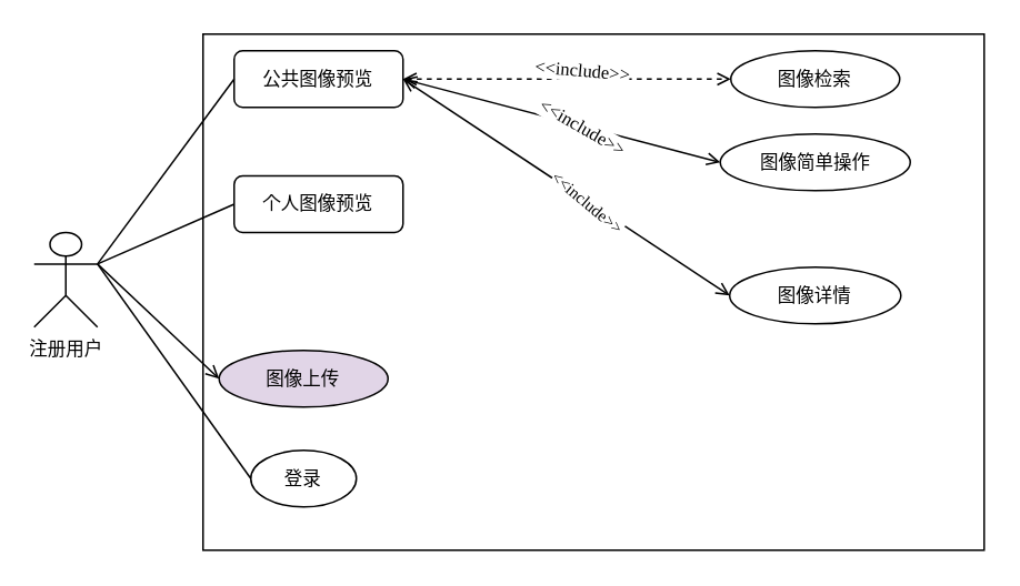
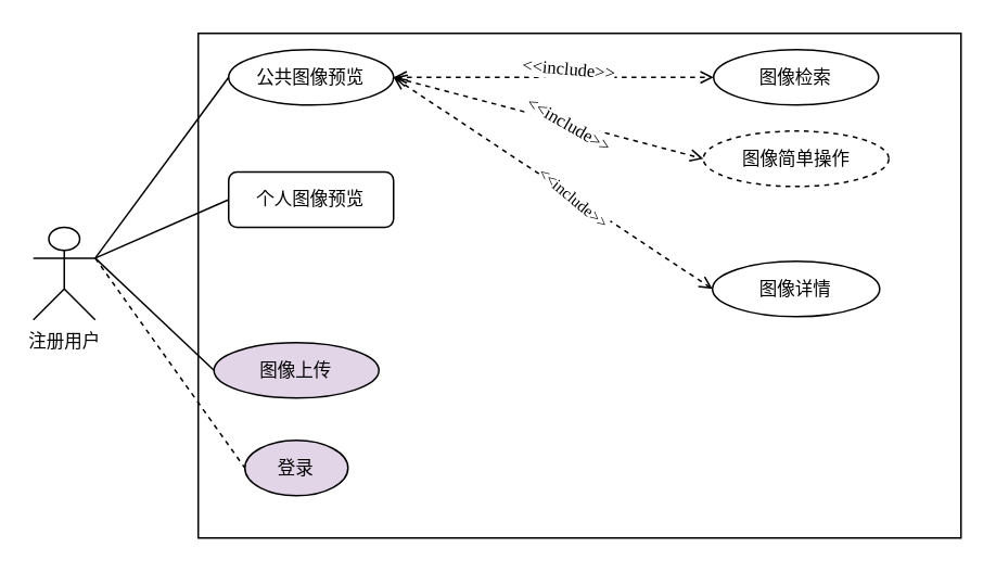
  <mxCell id="0" />
  <mxCell id="1" parent="0" />
  <mxCell id="2" style="rounded=0;orthogonalLoop=1;jettySize=auto;html=1;exitX=1;exitY=0.333;exitDx=0;exitDy=0;exitPerimeter=0;entryX=0;entryY=0.5;entryDx=0;entryDy=0;startArrow=none;startFill=0;endArrow=none;endFill=0;" edge="1" parent="1" source="4" target="19"><mxGeometry relative="1" as="geometry" /></mxCell>
- <mxCell id="3" style="rounded=0;orthogonalLoop=1;jettySize=auto;html=1;exitX=1;exitY=0.333;exitDx=0;exitDy=0;exitPerimeter=0;entryX=0;entryY=0.5;entryDx=0;entryDy=0;endArrow=open;endFill=0;" edge="1" parent="1" source="4" target="20"><mxGeometry relative="1" as="geometry" /></mxCell>
+ <mxCell id="3" style="rounded=0;orthogonalLoop=1;jettySize=auto;html=1;exitX=1;exitY=0.333;exitDx=0;exitDy=0;exitPerimeter=0;entryX=0;entryY=0.5;entryDx=0;entryDy=0;endArrow=none;endFill=0;" edge="1" parent="1" source="4" target="20"><mxGeometry relative="1" as="geometry" /></mxCell>
  <mxCell id="4" value="注册用户" style="shape=umlActor;verticalLabelPosition=bottom;verticalAlign=top;html=1;fontSize=11;fontFamily=宋体;" vertex="1" parent="1"><mxGeometry x="20" y="139.188" width="38" height="56.757" as="geometry" /></mxCell>
  <mxCell id="5" value="" style="html=1;whiteSpace=wrap;fillColor=none;fontSize=11;" vertex="1" parent="1"><mxGeometry x="121.33" y="20" width="468.67" height="310" as="geometry" /></mxCell>
- <mxCell id="6" value="公共图像预览" style="whiteSpace=wrap;html=1;fontSize=11;fontFamily=宋体;rounded=1;" vertex="1" parent="1"><mxGeometry x="139.997" y="29.996" width="101.333" height="34.054" as="geometry" /></mxCell>
+ <mxCell id="6" value="公共图像预览" style="ellipse;whiteSpace=wrap;html=1;fontSize=11;fontFamily=宋体;" vertex="1" parent="1"><mxGeometry x="139.997" y="29.996" width="101.333" height="34.054" as="geometry" /></mxCell>
  <mxCell id="7" value="" style="endArrow=none;html=1;rounded=0;exitX=1;exitY=0.333;exitDx=0;exitDy=0;exitPerimeter=0;entryX=0;entryY=0.5;entryDx=0;entryDy=0;endFill=0;fontSize=11;" edge="1" parent="1" source="4" target="6"><mxGeometry width="50" height="50" relative="1" as="geometry"><mxPoint x="146.667" y="48.378" as="sourcePoint" /><mxPoint x="210" y="-8.378" as="targetPoint" /></mxGeometry></mxCell>
- <mxCell id="8" value="登录" style="ellipse;whiteSpace=wrap;html=1;fontSize=11;fontFamily=宋体;" vertex="1" parent="1"><mxGeometry x="149.997" y="269.999" width="63.333" height="34.054" as="geometry" /></mxCell>
- <mxCell id="9" value="" style="endArrow=none;html=1;rounded=0;entryX=0;entryY=0.5;entryDx=0;entryDy=0;endFill=0;exitX=1;exitY=0.333;exitDx=0;exitDy=0;exitPerimeter=0;fontSize=11;" edge="1" parent="1" source="4" target="8"><mxGeometry width="50" height="50" relative="1" as="geometry"><mxPoint x="134" y="71.081" as="sourcePoint" /><mxPoint x="325.267" y="201.622" as="targetPoint" /></mxGeometry></mxCell>
+ <mxCell id="8" value="登录" style="ellipse;whiteSpace=wrap;html=1;fontSize=11;fontFamily=宋体;fillColor=#e1d5e7;" vertex="1" parent="1"><mxGeometry x="149.997" y="269.999" width="63.333" height="34.054" as="geometry" /></mxCell>
+ <mxCell id="9" value="" style="endArrow=none;html=1;rounded=0;entryX=0;entryY=0.5;entryDx=0;entryDy=0;endFill=0;exitX=1;exitY=0.333;exitDx=0;exitDy=0;exitPerimeter=0;fontSize=11;dashed=1;" edge="1" parent="1" source="4" target="8"><mxGeometry width="50" height="50" relative="1" as="geometry"><mxPoint x="134" y="71.081" as="sourcePoint" /><mxPoint x="325.267" y="201.622" as="targetPoint" /></mxGeometry></mxCell>
  <mxCell id="10" value="图像详情" style="ellipse;whiteSpace=wrap;html=1;fontSize=11;fontFamily=宋体;" vertex="1" parent="1"><mxGeometry x="437.289" y="160" width="102.757" height="34.05" as="geometry" /></mxCell>
- <mxCell id="11" style="rounded=0;orthogonalLoop=1;jettySize=auto;html=1;exitX=1;exitY=0.5;exitDx=0;exitDy=0;entryX=0;entryY=0.5;entryDx=0;entryDy=0;dashed=0;startArrow=open;startFill=0;endArrow=open;endFill=0;" edge="1" parent="1" source="6" target="10"><mxGeometry relative="1" as="geometry" /></mxCell>
+ <mxCell id="11" style="rounded=0;orthogonalLoop=1;jettySize=auto;html=1;exitX=1;exitY=0.5;exitDx=0;exitDy=0;entryX=0;entryY=0.5;entryDx=0;entryDy=0;dashed=1;startArrow=open;startFill=0;endArrow=open;endFill=0;" edge="1" parent="1" source="6" target="10"><mxGeometry relative="1" as="geometry" /></mxCell>
  <mxCell id="12" value="&amp;lt;&amp;lt;include&amp;gt;&amp;gt;" style="edgeLabel;html=1;align=center;verticalAlign=middle;resizable=0;points=[];fontFamily=Times New Roman;fontSize=10;rotation=40;" vertex="1" connectable="0" parent="11"><mxGeometry x="0.134" relative="1" as="geometry"><mxPoint as="offset" /></mxGeometry></mxCell>
  <mxCell id="13" value="图像检索" style="ellipse;whiteSpace=wrap;html=1;fontSize=11;fontFamily=宋体;" vertex="1" parent="1"><mxGeometry x="438" y="29.997" width="101.333" height="34.054" as="geometry" /></mxCell>
- <mxCell id="14" value="图像简单操作" style="ellipse;whiteSpace=wrap;html=1;fontSize=11;fontFamily=宋体;" vertex="1" parent="1"><mxGeometry x="431.667" y="80.004" width="114.0" height="34.054" as="geometry" /></mxCell>
- <mxCell id="15" style="rounded=0;orthogonalLoop=1;jettySize=auto;html=1;exitX=1;exitY=0.5;exitDx=0;exitDy=0;entryX=0;entryY=0.5;entryDx=0;entryDy=0;dashed=0;startArrow=open;startFill=0;endArrow=open;endFill=0;fontSize=11;" edge="1" parent="1" source="6" target="14"><mxGeometry relative="1" as="geometry"><mxPoint x="278.4" y="45.541" as="sourcePoint" /><mxPoint x="400" y="125" as="targetPoint" /></mxGeometry></mxCell>
+ <mxCell id="14" value="图像简单操作" style="ellipse;whiteSpace=wrap;html=1;fontSize=11;fontFamily=宋体;dashed=1;" vertex="1" parent="1"><mxGeometry x="431.667" y="80.004" width="114.0" height="34.054" as="geometry" /></mxCell>
+ <mxCell id="15" style="rounded=0;orthogonalLoop=1;jettySize=auto;html=1;exitX=1;exitY=0.5;exitDx=0;exitDy=0;entryX=0;entryY=0.5;entryDx=0;entryDy=0;dashed=1;startArrow=open;startFill=0;endArrow=open;endFill=0;fontSize=11;" edge="1" parent="1" source="6" target="14"><mxGeometry relative="1" as="geometry"><mxPoint x="278.4" y="45.541" as="sourcePoint" /><mxPoint x="400" y="125" as="targetPoint" /></mxGeometry></mxCell>
  <mxCell id="16" value="&amp;lt;&amp;lt;include&amp;gt;&amp;gt;" style="edgeLabel;html=1;align=center;verticalAlign=middle;resizable=0;points=[];fontSize=11;fontFamily=Times New Roman;rotation=30;" vertex="1" connectable="0" parent="15"><mxGeometry x="0.107" y="1" relative="1" as="geometry"><mxPoint x="2" y="2" as="offset" /></mxGeometry></mxCell>
  <mxCell id="17" style="rounded=0;orthogonalLoop=1;jettySize=auto;html=1;exitX=1;exitY=0.5;exitDx=0;exitDy=0;entryX=0;entryY=0.5;entryDx=0;entryDy=0;dashed=1;startArrow=open;startFill=0;endArrow=open;endFill=0;fontSize=11;" edge="1" parent="1" source="6" target="13"><mxGeometry relative="1" as="geometry" /></mxCell>
  <mxCell id="18" value="&amp;lt;&amp;lt;include&amp;gt;&amp;gt;" style="edgeLabel;html=1;align=center;verticalAlign=middle;resizable=0;points=[];fontSize=11;fontFamily=Times New Roman;rotation=5;" vertex="1" connectable="0" parent="17"><mxGeometry x="0.107" y="1" relative="1" as="geometry"><mxPoint x="-2" y="-5" as="offset" /></mxGeometry></mxCell>
  <mxCell id="19" value="个人图像预览" style="whiteSpace=wrap;html=1;fontSize=11;fontFamily=宋体;rounded=1;" vertex="1" parent="1"><mxGeometry x="139.997" y="105.136" width="101.333" height="34.054" as="geometry" /></mxCell>
  <mxCell id="20" value="图像上传" style="ellipse;whiteSpace=wrap;html=1;fontSize=11;fontFamily=宋体;fillColor=#e1d5e7;" vertex="1" parent="1"><mxGeometry x="130.997" y="209.996" width="101.333" height="34.054" as="geometry" /></mxCell>
